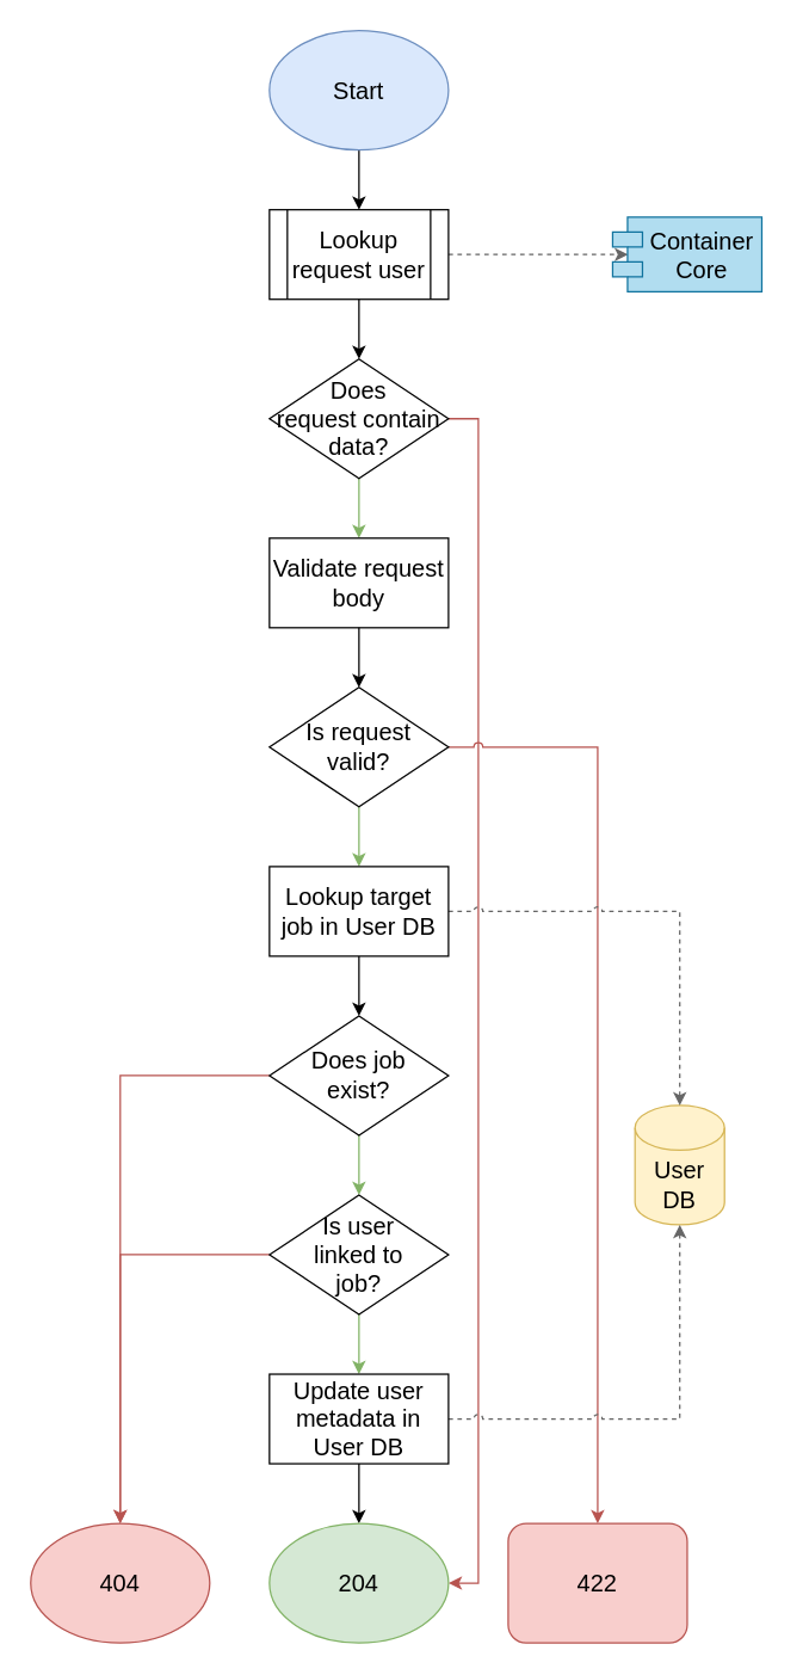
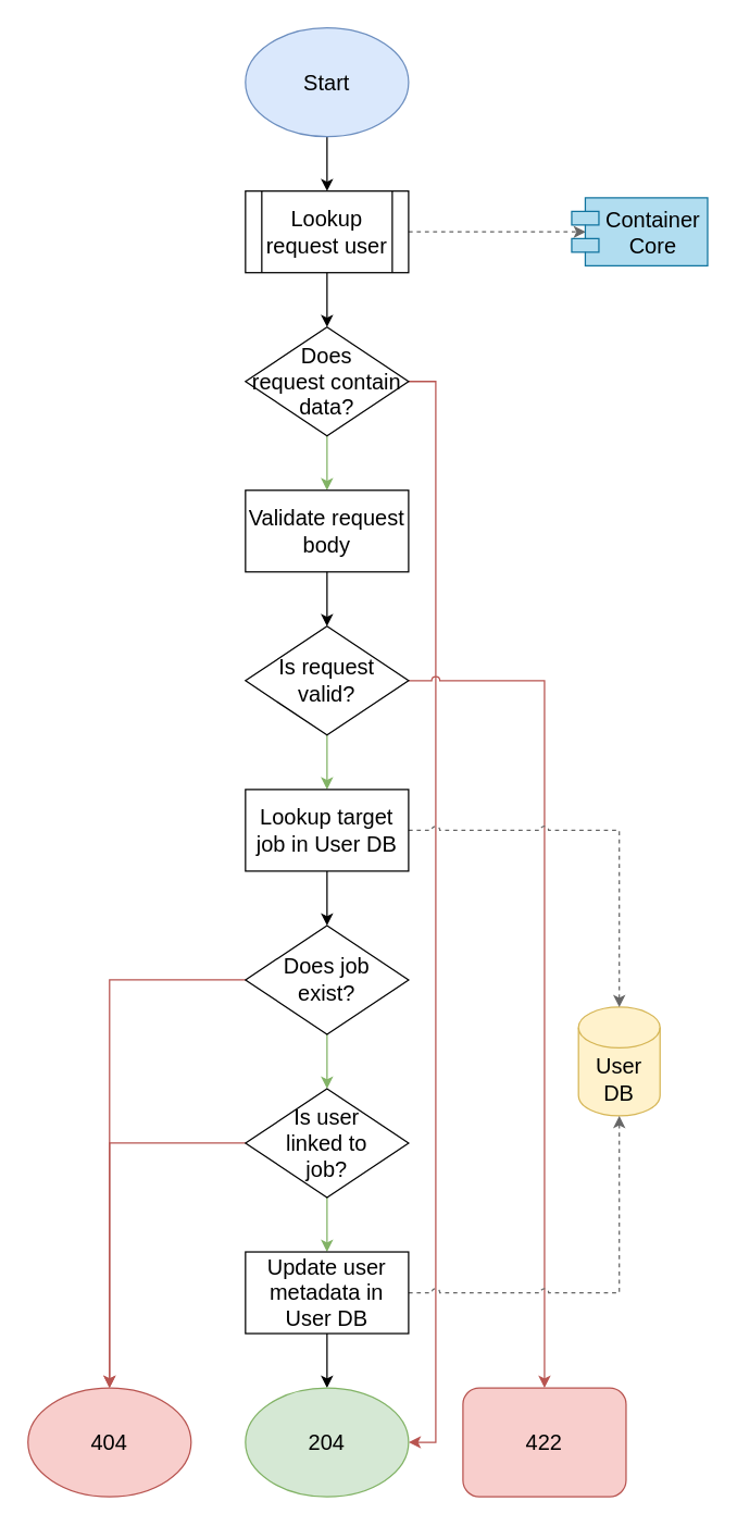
  <mxCell id="0" />
  <mxCell id="1" parent="0" />
  <mxCell id="2" style="edgeStyle=orthogonalEdgeStyle;rounded=0;jumpStyle=arc;orthogonalLoop=1;jettySize=auto;html=1;exitX=0.5;exitY=1;exitDx=0;exitDy=0;entryX=0.5;entryY=0;entryDx=0;entryDy=0;fontSize=16;" edge="1" parent="1" source="3" target="6"><mxGeometry relative="1" as="geometry" /></mxCell>
  <mxCell id="3" value="Start" style="ellipse;whiteSpace=wrap;html=1;rounded=0;fontSize=16;fillColor=#dae8fc;strokeColor=#6c8ebf;" vertex="1" parent="1"><mxGeometry x="180" width="120" height="80" as="geometry" y="20" /></mxCell>
  <mxCell id="4" style="edgeStyle=orthogonalEdgeStyle;rounded=0;jumpStyle=arc;orthogonalLoop=1;jettySize=auto;html=1;exitX=1;exitY=0.5;exitDx=0;exitDy=0;entryX=0.104;entryY=0.5;entryDx=0;entryDy=0;entryPerimeter=0;fontSize=16;dashed=1;fillColor=#f5f5f5;strokeColor=#666666;" edge="1" parent="1" source="6" target="7"><mxGeometry relative="1" as="geometry" /></mxCell>
  <mxCell id="5" style="edgeStyle=orthogonalEdgeStyle;rounded=0;jumpStyle=arc;orthogonalLoop=1;jettySize=auto;html=1;exitX=0.5;exitY=1;exitDx=0;exitDy=0;entryX=0.5;entryY=0;entryDx=0;entryDy=0;fontSize=16;" edge="1" parent="1" source="6" target="10"><mxGeometry relative="1" as="geometry" /></mxCell>
  <mxCell id="6" value="Lookup request user" style="shape=process;whiteSpace=wrap;html=1;backgroundOutline=1;rounded=0;fontSize=16;fillColor=none;" vertex="1" parent="1"><mxGeometry x="180" y="140" width="120" height="60" as="geometry" /></mxCell>
- <mxCell id="7" value="Container&#10;Core" style="shape=module;align=left;spacingLeft=20;align=center;verticalAlign=top;rounded=0;fontSize=16;fillColor=#b1ddf0;strokeColor=#10739e;" vertex="1" parent="1"><mxGeometry x="410" y="145" width="100" height="50" as="geometry" /></mxCell>
+ <mxCell id="7" value="Container&#10;Core" style="shape=module;align=left;spacingLeft=20;align=center;verticalAlign=top;rounded=0;fontSize=16;fillColor=#b1ddf0;strokeColor=#10739e;" vertex="1" parent="1"><mxGeometry x="420" y="145" width="100" height="50" as="geometry" /></mxCell>
  <mxCell id="8" style="edgeStyle=orthogonalEdgeStyle;rounded=0;jumpStyle=arc;orthogonalLoop=1;jettySize=auto;html=1;exitX=0.5;exitY=1;exitDx=0;exitDy=0;entryX=0.5;entryY=0;entryDx=0;entryDy=0;fontSize=16;fillColor=#d5e8d4;strokeColor=#82b366;" edge="1" parent="1" source="10" target="12"><mxGeometry relative="1" as="geometry" /></mxCell>
  <mxCell id="9" style="edgeStyle=orthogonalEdgeStyle;rounded=0;jumpStyle=arc;orthogonalLoop=1;jettySize=auto;html=1;exitX=1;exitY=0.5;exitDx=0;exitDy=0;entryX=1;entryY=0.5;entryDx=0;entryDy=0;fontSize=16;fillColor=#f8cecc;strokeColor=#b85450;" edge="1" parent="1" source="10" target="29"><mxGeometry relative="1" as="geometry" /></mxCell>
  <mxCell id="10" value="Does&lt;br&gt;request contain data?" style="rhombus;whiteSpace=wrap;html=1;rounded=0;fontSize=16;fillColor=none;" vertex="1" parent="1"><mxGeometry x="180" y="240" width="120" height="80" as="geometry" /></mxCell>
  <mxCell id="11" style="edgeStyle=orthogonalEdgeStyle;rounded=0;jumpStyle=arc;orthogonalLoop=1;jettySize=auto;html=1;exitX=0.5;exitY=1;exitDx=0;exitDy=0;entryX=0.5;entryY=0;entryDx=0;entryDy=0;fontSize=16;" edge="1" parent="1" source="12" target="15"><mxGeometry relative="1" as="geometry" /></mxCell>
  <mxCell id="12" value="Validate request body" style="rounded=0;whiteSpace=wrap;html=1;fontSize=16;fillColor=none;" vertex="1" parent="1"><mxGeometry x="180" y="360" width="120" height="60" as="geometry" /></mxCell>
  <mxCell id="13" style="edgeStyle=orthogonalEdgeStyle;rounded=0;jumpStyle=arc;orthogonalLoop=1;jettySize=auto;html=1;exitX=0.5;exitY=1;exitDx=0;exitDy=0;entryX=0.5;entryY=0;entryDx=0;entryDy=0;fontSize=16;fillColor=#d5e8d4;strokeColor=#82b366;" edge="1" parent="1" source="15" target="19"><mxGeometry relative="1" as="geometry" /></mxCell>
  <mxCell id="14" style="edgeStyle=orthogonalEdgeStyle;rounded=0;jumpStyle=arc;orthogonalLoop=1;jettySize=auto;html=1;exitX=1;exitY=0.5;exitDx=0;exitDy=0;fontSize=16;fillColor=#f8cecc;strokeColor=#b85450;" edge="1" parent="1" source="15" target="31"><mxGeometry relative="1" as="geometry" /></mxCell>
  <mxCell id="15" value="Is request&lt;br&gt;valid?" style="rhombus;whiteSpace=wrap;html=1;rounded=0;fontSize=16;fillColor=none;" vertex="1" parent="1"><mxGeometry x="180" y="460" width="120" height="80" as="geometry" /></mxCell>
  <mxCell id="16" value="User DB" style="shape=cylinder3;whiteSpace=wrap;html=1;boundedLbl=1;backgroundOutline=1;size=15;rounded=0;fontSize=16;fillColor=#fff2cc;strokeColor=#d6b656;" vertex="1" parent="1"><mxGeometry x="425" y="740" width="60" height="80" as="geometry" /></mxCell>
  <mxCell id="17" style="edgeStyle=orthogonalEdgeStyle;rounded=0;jumpStyle=arc;orthogonalLoop=1;jettySize=auto;html=1;exitX=0.5;exitY=1;exitDx=0;exitDy=0;entryX=0.5;entryY=0;entryDx=0;entryDy=0;fontSize=16;" edge="1" parent="1" source="19" target="22"><mxGeometry relative="1" as="geometry" /></mxCell>
  <mxCell id="18" style="edgeStyle=orthogonalEdgeStyle;rounded=0;jumpStyle=arc;orthogonalLoop=1;jettySize=auto;html=1;exitX=1;exitY=0.5;exitDx=0;exitDy=0;entryX=0.5;entryY=0;entryDx=0;entryDy=0;entryPerimeter=0;fontSize=16;dashed=1;fillColor=#f5f5f5;strokeColor=#666666;" edge="1" parent="1" source="19" target="16"><mxGeometry relative="1" as="geometry" /></mxCell>
  <mxCell id="19" value="Lookup target job in User DB" style="rounded=0;whiteSpace=wrap;html=1;fontSize=16;fillColor=none;" vertex="1" parent="1"><mxGeometry x="180" y="580" width="120" height="60" as="geometry" /></mxCell>
  <mxCell id="20" style="edgeStyle=orthogonalEdgeStyle;rounded=0;jumpStyle=arc;orthogonalLoop=1;jettySize=auto;html=1;exitX=0;exitY=0.5;exitDx=0;exitDy=0;entryX=0.5;entryY=0;entryDx=0;entryDy=0;fontSize=16;fillColor=#f8cecc;strokeColor=#b85450;" edge="1" parent="1" source="22" target="30"><mxGeometry relative="1" as="geometry" /></mxCell>
  <mxCell id="21" style="edgeStyle=orthogonalEdgeStyle;rounded=0;jumpStyle=arc;orthogonalLoop=1;jettySize=auto;html=1;exitX=0.5;exitY=1;exitDx=0;exitDy=0;entryX=0.5;entryY=0;entryDx=0;entryDy=0;fontSize=16;fillColor=#d5e8d4;strokeColor=#82b366;" edge="1" parent="1" source="22" target="25"><mxGeometry relative="1" as="geometry" /></mxCell>
  <mxCell id="22" value="Does job&lt;br&gt;exist?" style="rhombus;whiteSpace=wrap;html=1;rounded=0;fontSize=16;fillColor=none;" vertex="1" parent="1"><mxGeometry x="180" y="680" width="120" height="80" as="geometry" /></mxCell>
  <mxCell id="23" style="edgeStyle=orthogonalEdgeStyle;rounded=0;jumpStyle=arc;orthogonalLoop=1;jettySize=auto;html=1;exitX=0.5;exitY=1;exitDx=0;exitDy=0;entryX=0.5;entryY=0;entryDx=0;entryDy=0;fontSize=16;fillColor=#d5e8d4;strokeColor=#82b366;" edge="1" parent="1" source="25" target="28"><mxGeometry relative="1" as="geometry" /></mxCell>
  <mxCell id="24" style="edgeStyle=orthogonalEdgeStyle;rounded=0;jumpStyle=arc;orthogonalLoop=1;jettySize=auto;html=1;exitX=0;exitY=0.5;exitDx=0;exitDy=0;entryX=0.5;entryY=0;entryDx=0;entryDy=0;fontSize=16;fillColor=#f8cecc;strokeColor=#b85450;" edge="1" parent="1" source="25" target="30"><mxGeometry relative="1" as="geometry" /></mxCell>
  <mxCell id="25" value="Is user&lt;br&gt;linked to&lt;br&gt;job?" style="rhombus;whiteSpace=wrap;html=1;rounded=0;fontSize=16;fillColor=none;" vertex="1" parent="1"><mxGeometry x="180" y="800" width="120" height="80" as="geometry" /></mxCell>
  <mxCell id="26" style="edgeStyle=orthogonalEdgeStyle;rounded=0;jumpStyle=arc;orthogonalLoop=1;jettySize=auto;html=1;exitX=0.5;exitY=1;exitDx=0;exitDy=0;entryX=0.5;entryY=0;entryDx=0;entryDy=0;fontSize=16;" edge="1" parent="1" source="28" target="29"><mxGeometry relative="1" as="geometry" /></mxCell>
  <mxCell id="27" style="edgeStyle=orthogonalEdgeStyle;rounded=0;jumpStyle=arc;orthogonalLoop=1;jettySize=auto;html=1;exitX=1;exitY=0.5;exitDx=0;exitDy=0;entryX=0.5;entryY=1;entryDx=0;entryDy=0;entryPerimeter=0;fontSize=16;dashed=1;fillColor=#f5f5f5;strokeColor=#666666;" edge="1" parent="1" source="28" target="16"><mxGeometry relative="1" as="geometry" /></mxCell>
  <mxCell id="28" value="Update user metadata in User DB" style="rounded=0;whiteSpace=wrap;html=1;fontSize=16;fillColor=none;" vertex="1" parent="1"><mxGeometry x="180" y="920" width="120" height="60" as="geometry" /></mxCell>
  <mxCell id="29" value="204" style="ellipse;whiteSpace=wrap;html=1;rounded=0;fontSize=16;fillColor=#d5e8d4;strokeColor=#82b366;" vertex="1" parent="1"><mxGeometry x="180" y="1020" width="120" height="80" as="geometry" /></mxCell>
  <mxCell id="30" value="404" style="ellipse;whiteSpace=wrap;html=1;rounded=0;fontSize=16;fillColor=#f8cecc;strokeColor=#b85450;" vertex="1" parent="1"><mxGeometry y="1020" width="120" height="80" as="geometry" x="20" /></mxCell>
  <mxCell id="31" value="422" style="whiteSpace=wrap;html=1;fontSize=16;fillColor=#f8cecc;strokeColor=#b85450;rounded=1;" vertex="1" parent="1"><mxGeometry x="340" y="1020" width="120" height="80" as="geometry" /></mxCell>
